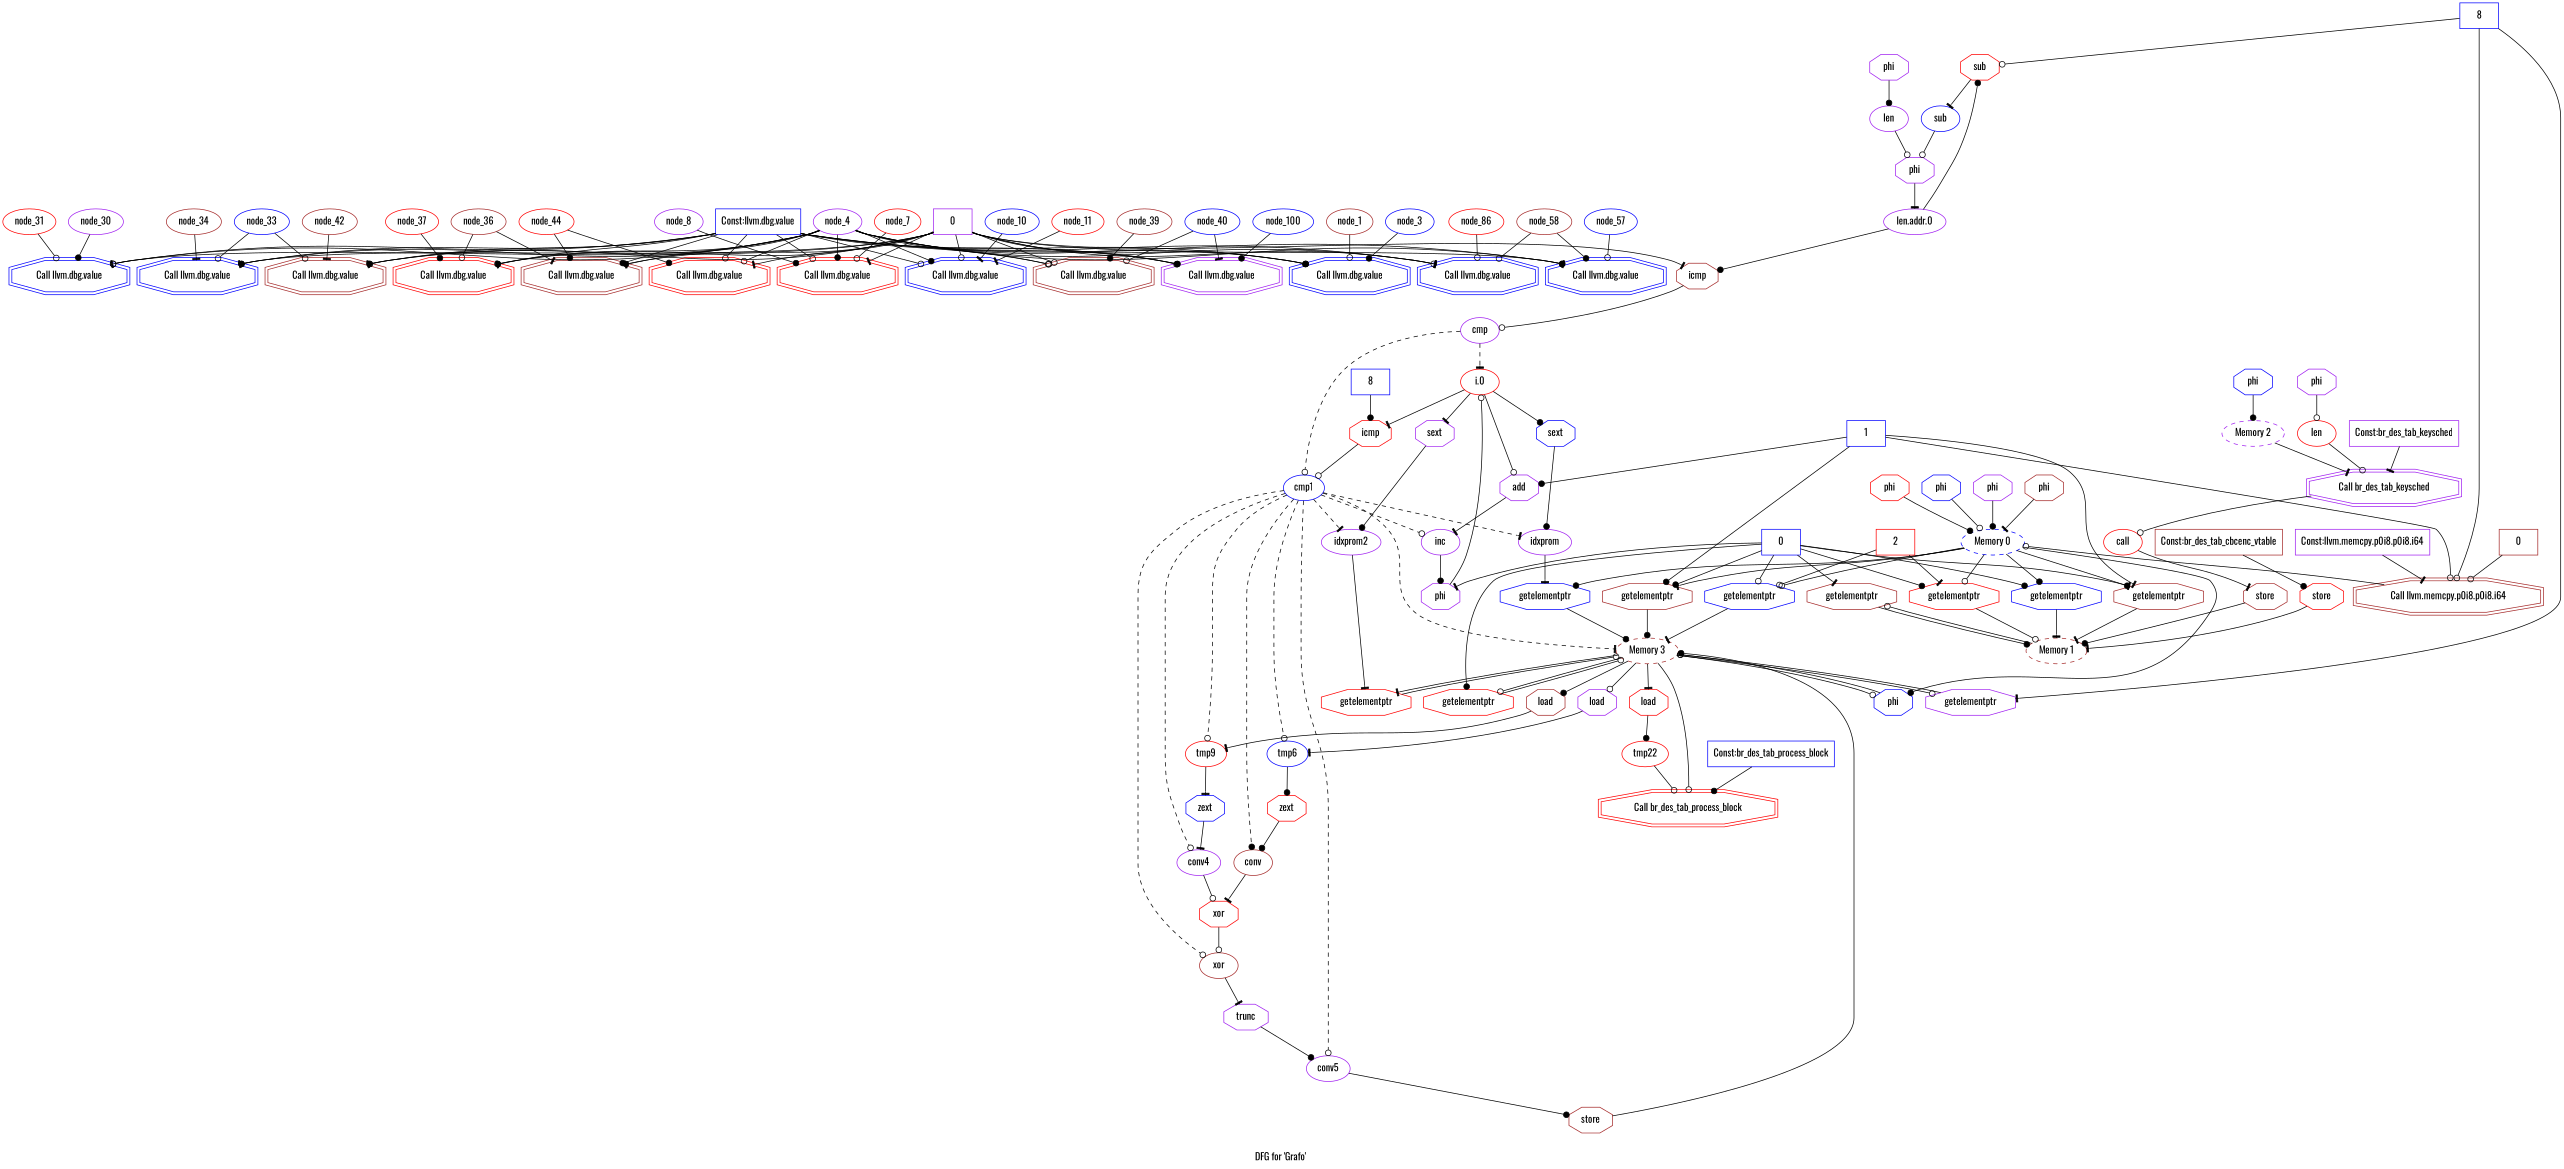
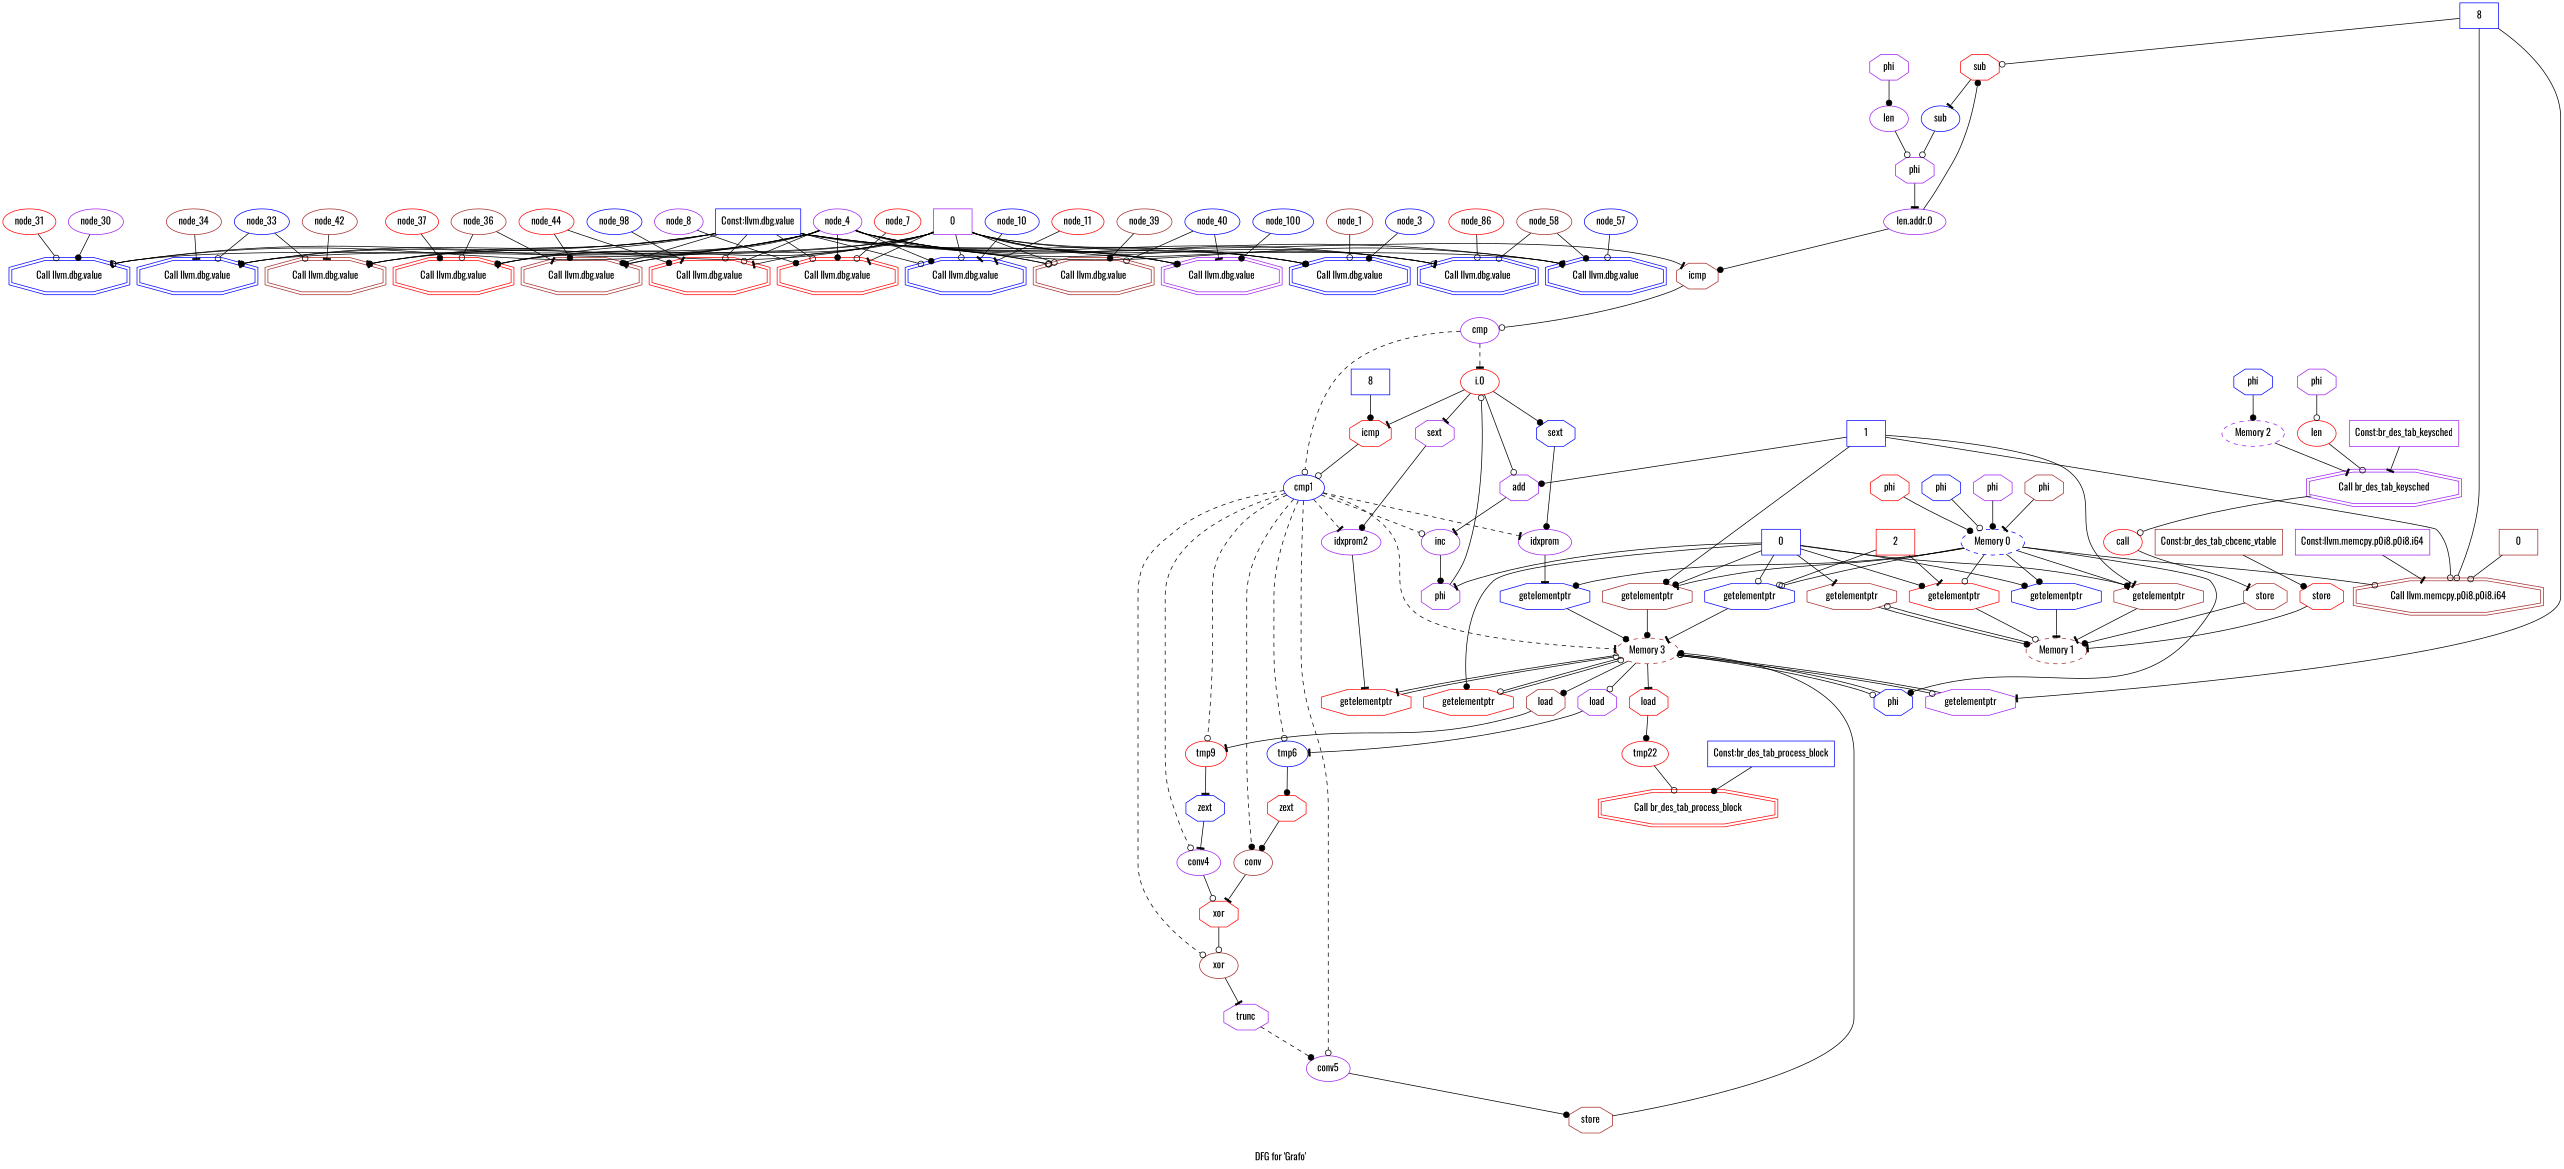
  digraph {
    fontname=Oswald
    label="DFG for 'Grafo' "
    node [color=blue fontname=Oswald shape=ellipse style=solid]
    edge [arrowhead=odot fontname=Oswald]
    n1 [label="Call llvm.dbg.value" shape=doubleoctagon]
    n2 [label="Const:llvm.dbg.value" shape=box]
    n3 [color=red label="Call llvm.dbg.value" shape=doubleoctagon]
    n4 [label="Call llvm.dbg.value" shape=doubleoctagon]
    n5 [label="Call llvm.dbg.value" shape=doubleoctagon]
    n6 [label="Call llvm.dbg.value" shape=doubleoctagon]
    n7 [color=red label="Call llvm.dbg.value" shape=doubleoctagon]
    n8 [color=brown label="Call llvm.dbg.value" shape=doubleoctagon]
    n9 [color=brown label="Call llvm.dbg.value" shape=doubleoctagon]
    n10 [color=brown label="Call llvm.dbg.value" shape=doubleoctagon]
    n11 [label="Call llvm.dbg.value" shape=doubleoctagon]
    n12 [label="Call llvm.dbg.value" shape=doubleoctagon]
    n13 [color=red label="Call llvm.dbg.value" shape=doubleoctagon]
    n14 [color=purple label="Call llvm.dbg.value" shape=doubleoctagon]
    node_7 [color=red]
    n16 [color=purple label=0 shape=box]
    n17 [color=brown label=icmp shape=octagon]
    n18 [color=purple label=cmp]
    n19 [color=red label="i.0"]
    n20 [label=cmp1]
    node_3
    node_4 [color=purple]
    node_1 [color=brown]
    n24 [color=brown label="Call llvm.memcpy.p0i8.p0i8.i64" shape=doubleoctagon]
    node_8 [color=purple]
    node_10
    node_11 [color=red]
    n28 [color=brown label="Memory 1" style=dashed]
    n29 [color=brown label=getelementptr shape=octagon]
    n30 [color=purple label="Call br_des_tab_keysched" shape=doubleoctagon]
    n31 [color=red label=call]
    n32 [color=brown label=store shape=octagon]
    n33 [label=getelementptr shape=octagon]
    n34 [label="Memory 0" style=dashed]
    n35 [color=brown label=getelementptr shape=octagon]
    n36 [color=red label=getelementptr shape=octagon]
    n37 [label=phi shape=octagon]
    n38 [label=getelementptr shape=octagon]
    n39 [label=getelementptr shape=octagon]
    n40 [color=brown label=getelementptr shape=octagon]
    n41 [color=brown label="Memory 3" style=dashed]
    n42 [color=red label=getelementptr shape=octagon]
    n43 [color=purple label=getelementptr shape=octagon]
    n44 [color=purple label=load shape=octagon]
    n45 [color=red label=getelementptr shape=octagon]
    n46 [color=brown label=load shape=octagon]
    n47 [color=red label=load shape=octagon]
    n48 [color=red label="Call br_des_tab_process_block" shape=doubleoctagon]
    n49 [label=0 shape=box]
    n50 [color=purple label=phi shape=octagon]
    n51 [color=purple label=add shape=octagon]
    n52 [color=red label=icmp shape=octagon]
    n53 [label=sext shape=octagon]
    n54 [color=purple label=sext shape=octagon]
    n55 [color=red label=store shape=octagon]
    n56 [color=brown label="Const:br_des_tab_cbcenc_vtable" shape=box]
    n57 [label=1 shape=box]
    n58 [color=purple label=inc]
    n59 [color=purple label="Memory 2" style=dashed]
    n60 [color=red label=len]
    n61 [color=purple label="Const:br_des_tab_keysched" shape=box]
    n62 [color=red label=2 shape=box]
    node_30 [color=purple]
    node_31 [color=red]
    node_33
    node_34 [color=brown]
    node_36 [color=brown]
    node_37 [color=red]
    node_39 [color=brown]
    node_40
    node_42 [color=brown]
    node_44 [color=red]
    n73 [color=purple label="len.addr.0"]
    n74 [color=red label=sub shape=octagon]
    n75 [label=sub]
    n76 [color=purple label=phi shape=octagon]
    n77 [color=purple label=len]
    n78 [label=8 shape=box]
    n79 [label=tmp6]
    n80 [color=red label=tmp9]
    n81 [color=red label=tmp22]
    n82 [color=red label=zext shape=octagon]
    n83 [label=zext shape=octagon]
    n84 [color=purple label=idxprom]
    n85 [color=brown label=conv]
    n86 [color=purple label=idxprom2]
    n87 [color=purple label=conv4]
    n88 [color=brown label=xor]
    n89 [color=purple label=conv5]
    n90 [color=red label=xor shape=octagon]
    n91 [color=purple label=trunc shape=octagon]
    n92 [color=brown label=store shape=octagon]
    node_57
    node_58 [color=brown]
    n95 [label=8 shape=box]
    node_86 [color=red]
    n97 [label="Const:br_des_tab_process_block" shape=box]
    n98 [color=brown label=0 shape=box]
    n99 [color=purple label="Const:llvm.memcpy.p0i8.p0i8.i64" shape=box]
+   node_98
    node_100
    n102 [color=brown label=phi shape=octagon]
    n103 [label=phi shape=octagon]
    n104 [color=purple label=phi shape=octagon]
    n105 [color=red label=phi shape=octagon]
    n106 [label=phi shape=octagon]
    n107 [color=purple label=phi shape=octagon]
    n108 [color=purple label=phi shape=octagon]
    n2 -> n1
    n2 -> n3
    n2 -> n4
    n2 -> n5 [arrowhead=tee]
    n2 -> n6 [arrowhead=dot]
    n2 -> n7 [arrowhead=tee]
    n2 -> n8
    n2 -> n9
    n2 -> n10 [arrowhead=dot]
    n2 -> n11 [arrowhead=dot]
    n2 -> n12
    n2 -> n13
    n2 -> n14 [arrowhead=dot]
    node_7 -> n3
    n16 -> n1 [arrowhead=dot]
    n16 -> n3 [arrowhead=tee]
    n16 -> n4
    n16 -> n5
    n16 -> n6 [arrowhead=tee]
    n16 -> n7
    n16 -> n8
    n16 -> n9 [arrowhead=dot]
    n16 -> n10 [arrowhead=dot]
    n16 -> n11 [arrowhead=tee]
    n16 -> n12 [arrowhead=tee]
    n16 -> n13 [arrowhead=tee]
    n16 -> n14
    n16 -> n17 [arrowhead=tee]
    n17 -> n18
    n18 -> n19 [arrowhead=tee style=dashed]
    n18 -> n20 [style=dashed]
    n19 -> n51
    n19 -> n52 [arrowhead=tee]
    n19 -> n53 [arrowhead=dot]
    n19 -> n54 [arrowhead=tee]
    n20 -> n41 [arrowhead=tee style=dashed]
    n20 -> n58 [style=dashed]
    n20 -> n79 [style=dashed]
    n20 -> n80 [style=dashed]
    n20 -> n84 [arrowhead=tee style=dashed]
    n20 -> n85 [arrowhead=dot style=dashed]
    n20 -> n86 [arrowhead=tee style=dashed]
    n20 -> n87 [style=dashed]
    n20 -> n88 [style=dashed]
    n20 -> n89 [style=dashed]
    node_3 -> n1 [arrowhead=dot]
    node_4 -> n1
    node_4 -> n3 [arrowhead=dot]
    node_4 -> n4 [arrowhead=dot]
    node_4 -> n5
    node_4 -> n6 [arrowhead=dot]
    node_4 -> n7 [arrowhead=dot]
    node_4 -> n8
    node_4 -> n9 [arrowhead=tee]
    node_4 -> n10 [arrowhead=tee]
    node_4 -> n11 [arrowhead=dot]
    node_4 -> n12 [arrowhead=tee]
    node_4 -> n13
    node_4 -> n14 [arrowhead=dot]
    node_1 -> n1
    node_8 -> n3 [arrowhead=dot]
    node_10 -> n4 [arrowhead=tee]
    node_11 -> n4 [arrowhead=tee]
    n28 -> n29
    n29 -> n28 [arrowhead=dot]
    n30 -> n31
    n31 -> n32 [arrowhead=tee]
    n32 -> n28 [arrowhead=dot]
    n33 -> n28 [arrowhead=tee]
-   n24 -> n34
+   n34 -> n24
    n34 -> n33 [arrowhead=dot]
    n34 -> n35 [arrowhead=dot]
    n34 -> n36
    n34 -> n37 [arrowhead=dot]
    n34 -> n38 [arrowhead=dot]
    n34 -> n39
    n34 -> n40 [arrowhead=tee]
    n35 -> n28 [arrowhead=tee]
    n36 -> n28
    n37 -> n41
    n38 -> n41 [arrowhead=dot]
    n39 -> n41 [arrowhead=tee]
    n40 -> n41 [arrowhead=dot]
    n41 -> n37
    n41 -> n42
    n41 -> n43
    n41 -> n44
    n41 -> n45 [arrowhead=tee]
    n41 -> n46 [arrowhead=dot]
    n41 -> n47 [arrowhead=tee]
-   n41 -> n48
    n42 -> n41
    n43 -> n41
    n44 -> n79 [arrowhead=tee]
    n45 -> n41
    n46 -> n80 [arrowhead=tee]
    n47 -> n81 [arrowhead=dot]
    n49 -> n29 [arrowhead=tee]
    n49 -> n33 [arrowhead=dot]
    n49 -> n35 [arrowhead=tee]
    n49 -> n36 [arrowhead=dot]
    n49 -> n39
    n49 -> n40 [arrowhead=dot]
    n49 -> n42 [arrowhead=dot]
    n49 -> n50 [arrowhead=tee]
    n50 -> n19
    n51 -> n58 [arrowhead=tee]
    n52 -> n20
    n53 -> n84 [arrowhead=dot]
    n54 -> n86 [arrowhead=dot]
    n55 -> n28 [arrowhead=tee]
    n56 -> n55 [arrowhead=dot]
    n57 -> n24
    n57 -> n35 [arrowhead=tee]
    n57 -> n40 [arrowhead=dot]
    n57 -> n51 [arrowhead=dot]
    n58 -> n50 [arrowhead=dot]
    n59 -> n30 [arrowhead=tee]
    n60 -> n30
    n61 -> n30 [arrowhead=tee]
    n62 -> n36 [arrowhead=tee]
    n62 -> n39
    node_30 -> n5 [arrowhead=dot]
    node_31 -> n5
    node_33 -> n6
    node_33 -> n9
    node_34 -> n6 [arrowhead=tee]
    node_36 -> n7
    node_36 -> n10 [arrowhead=tee]
    node_37 -> n7 [arrowhead=dot]
    node_39 -> n8 [arrowhead=dot]
    node_40 -> n8
    node_40 -> n14 [arrowhead=tee]
    node_42 -> n9 [arrowhead=tee]
    node_44 -> n10 [arrowhead=dot]
    node_44 -> n13 [arrowhead=dot]
    n73 -> n17 [arrowhead=dot]
    n73 -> n74 [arrowhead=dot]
    n74 -> n75 [arrowhead=tee]
    n75 -> n76
    n76 -> n73 [arrowhead=tee]
    n77 -> n76
    n78 -> n24
    n78 -> n43 [arrowhead=tee]
    n78 -> n74
    n79 -> n82 [arrowhead=dot]
    n80 -> n83 [arrowhead=tee]
    n81 -> n48
    n82 -> n85 [arrowhead=dot]
    n83 -> n87 [arrowhead=tee]
    n84 -> n38 [arrowhead=tee]
    n85 -> n90 [arrowhead=tee]
    n86 -> n45 [arrowhead=tee]
    n87 -> n90
    n88 -> n91 [arrowhead=tee]
    n89 -> n92 [arrowhead=dot]
    n90 -> n88
-   n91 -> n89 [arrowhead=dot]
+   n91 -> n89 [arrowhead=dot style=dashed]
    n92 -> n41 [arrowhead=dot]
    node_57 -> n11
    node_58 -> n11 [arrowhead=dot]
    node_58 -> n12
    n95 -> n52 [arrowhead=dot]
    node_86 -> n12
    n97 -> n48 [arrowhead=dot]
    n98 -> n24
    n99 -> n24 [arrowhead=tee]
+   node_98 -> n13 [arrowhead=tee]
    node_100 -> n14 [arrowhead=dot]
    n102 -> n34 [arrowhead=tee]
    n103 -> n59 [arrowhead=dot]
    n104 -> n60
    n105 -> n34 [arrowhead=dot]
    n106 -> n34
    n107 -> n34 [arrowhead=dot]
    n108 -> n77 [arrowhead=dot]
  }
